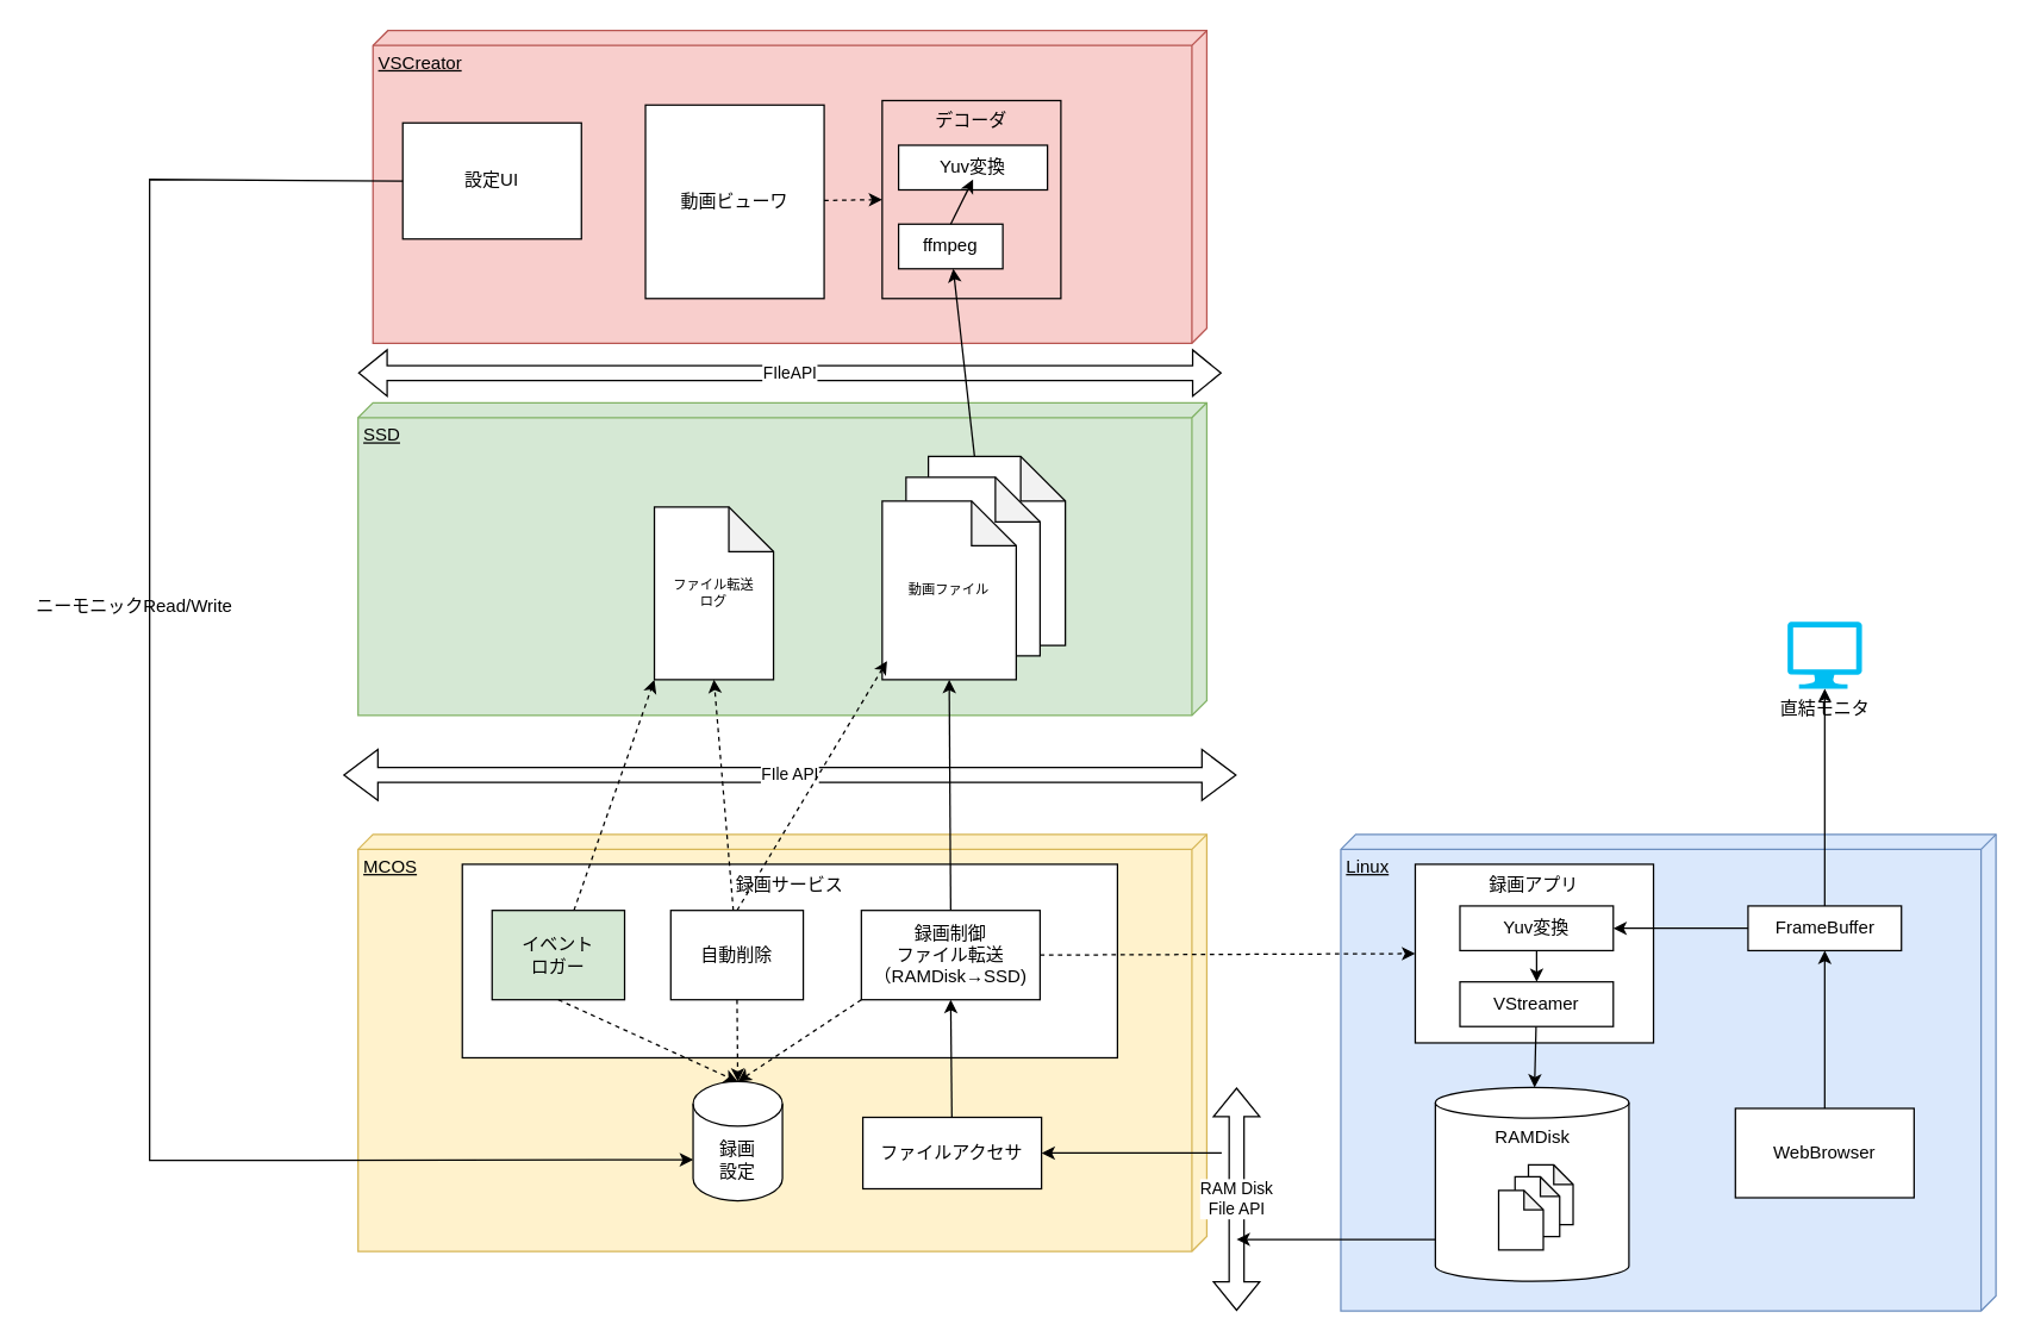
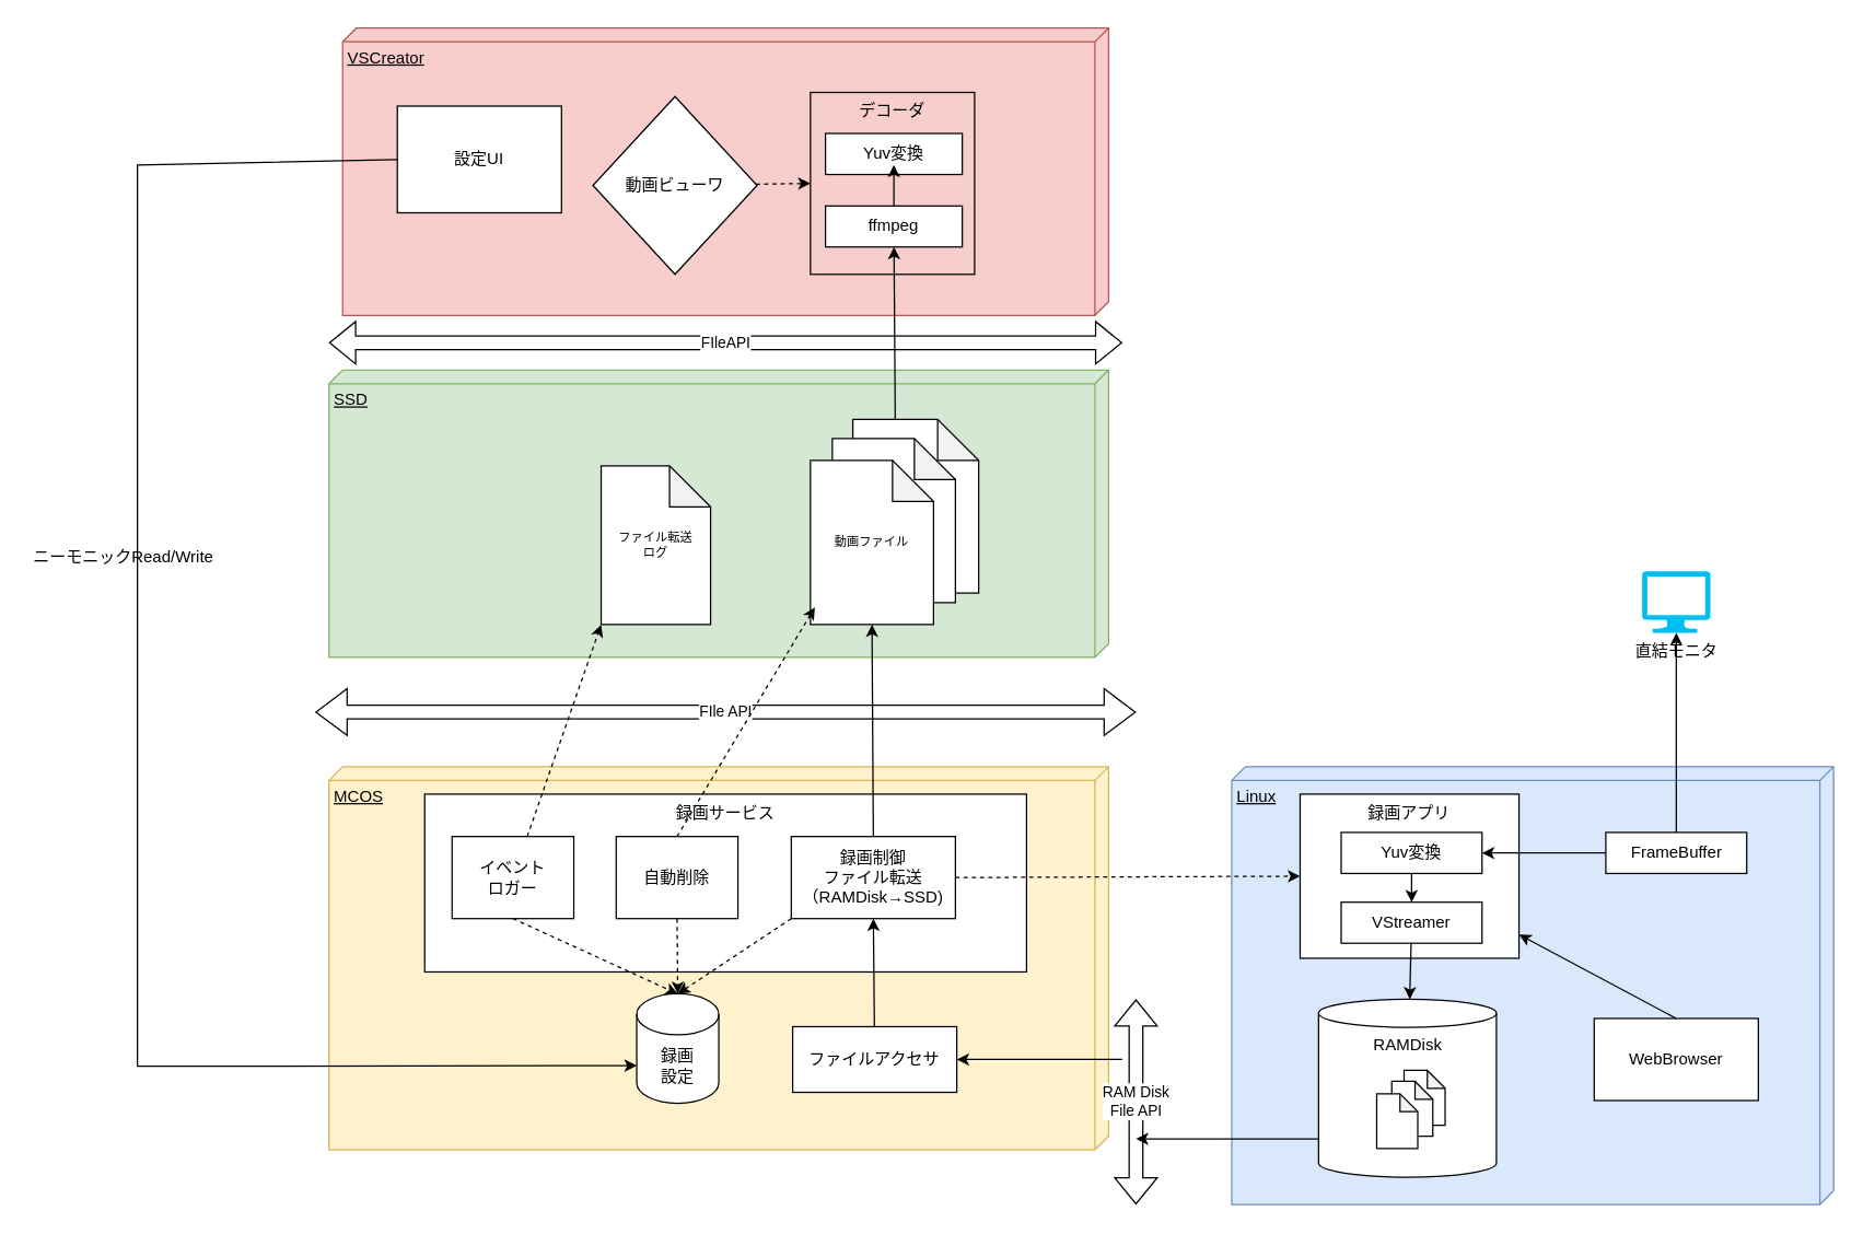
  <mxCell id="0" />
  <mxCell id="1" parent="0" />
  <mxCell id="2" value="MCOS" style="verticalAlign=top;align=left;spacingTop=8;spacingLeft=2;spacingRight=12;shape=cube;size=10;direction=south;fontStyle=4;html=1;whiteSpace=wrap;fillColor=#fff2cc;strokeColor=#d6b656;" vertex="1" parent="1"><mxGeometry x="240" y="560" width="570" height="280" as="geometry" /></mxCell>
  <mxCell id="3" value="録画サービス" style="rounded=0;whiteSpace=wrap;html=1;verticalAlign=top;" vertex="1" parent="1"><mxGeometry x="310" y="580" width="440" height="130" as="geometry" /></mxCell>
  <mxCell id="4" value="Linux" style="verticalAlign=top;align=left;spacingTop=8;spacingLeft=2;spacingRight=12;shape=cube;size=10;direction=south;fontStyle=4;html=1;whiteSpace=wrap;fillColor=#dae8fc;strokeColor=#6c8ebf;" vertex="1" parent="1"><mxGeometry x="900" y="560" width="440" height="320" as="geometry" /></mxCell>
  <mxCell id="5" value="録画アプリ" style="rounded=0;whiteSpace=wrap;html=1;verticalAlign=top;" vertex="1" parent="1"><mxGeometry x="950" y="580" width="160" height="120" as="geometry" /></mxCell>
  <mxCell id="6" value="SSD" style="verticalAlign=top;align=left;spacingTop=8;spacingLeft=2;spacingRight=12;shape=cube;size=10;direction=south;fontStyle=4;html=1;whiteSpace=wrap;fillColor=#d5e8d4;strokeColor=#82b366;" vertex="1" parent="1"><mxGeometry x="240" y="270" width="570" height="210" as="geometry" /></mxCell>
  <mxCell id="7" value="" style="shape=note;whiteSpace=wrap;html=1;backgroundOutline=1;darkOpacity=0.05;fontSize=9;" vertex="1" parent="1"><mxGeometry x="623" y="306" width="92" height="127" as="geometry" /></mxCell>
  <mxCell id="8" value="動画ファイル" style="shape=note;whiteSpace=wrap;html=1;backgroundOutline=1;darkOpacity=0.05;fontSize=9;" vertex="1" parent="1"><mxGeometry x="608" y="320" width="90" height="120" as="geometry" /></mxCell>
  <mxCell id="9" value="動画ファイル" style="shape=note;whiteSpace=wrap;html=1;backgroundOutline=1;darkOpacity=0.05;fontSize=9;" vertex="1" parent="1"><mxGeometry x="592" y="336" width="90" height="120" as="geometry" /></mxCell>
  <mxCell id="10" value="ファイル転送&lt;div&gt;ログ&lt;/div&gt;" style="shape=note;whiteSpace=wrap;html=1;backgroundOutline=1;darkOpacity=0.05;fontSize=9;" vertex="1" parent="1"><mxGeometry x="439" y="340" width="80" height="116" as="geometry" /></mxCell>
  <mxCell id="11" value="VSCreator" style="verticalAlign=top;align=left;spacingTop=8;spacingLeft=2;spacingRight=12;shape=cube;size=10;direction=south;fontStyle=4;html=1;whiteSpace=wrap;fillColor=#f8cecc;strokeColor=#b85450;" vertex="1" parent="1"><mxGeometry x="250" y="20" width="560" height="210" as="geometry" /></mxCell>
  <mxCell id="12" value="FIle API" style="shape=flexArrow;endArrow=classic;startArrow=classic;html=1;rounded=0;fillColor=default;endWidth=23.077;endSize=7.262;startWidth=23.077;startSize=7.262;" edge="1" parent="1"><mxGeometry width="100" height="100" relative="1" as="geometry"><mxPoint x="230" y="520" as="sourcePoint" /><mxPoint x="830" y="520" as="targetPoint" /><Array as="points" /></mxGeometry></mxCell>
- <mxCell id="13" value="動画ビューワ" style="rounded=0;whiteSpace=wrap;html=1;" vertex="1" parent="1"><mxGeometry x="433" y="70" width="120" height="130" as="geometry" /></mxCell>
- <mxCell id="14" value="設定UI" style="rounded=0;whiteSpace=wrap;html=1;" vertex="1" parent="1"><mxGeometry x="270" y="82" width="120" height="78" as="geometry" /></mxCell>
+ <mxCell id="13" value="動画ビューワ" style="rhombus;whiteSpace=wrap;html=1;" vertex="1" parent="1"><mxGeometry x="433" y="70" width="120" height="130" as="geometry" /></mxCell>
+ <mxCell id="14" value="設定UI" style="rounded=0;whiteSpace=wrap;html=1;" vertex="1" parent="1"><mxGeometry x="290" y="77" width="120" height="78" as="geometry" /></mxCell>
  <mxCell id="15" value="録画&lt;div&gt;設定&lt;/div&gt;" style="shape=cylinder3;whiteSpace=wrap;html=1;boundedLbl=1;backgroundOutline=1;size=15;" vertex="1" parent="1"><mxGeometry x="465" y="726" width="60" height="80" as="geometry" /></mxCell>
  <mxCell id="16" value="" style="endArrow=classic;html=1;rounded=0;exitX=0;exitY=0.5;exitDx=0;exitDy=0;entryX=0;entryY=0;entryDx=0;entryDy=52.5;entryPerimeter=0;" edge="1" parent="1" source="14" target="15"><mxGeometry width="50" height="50" relative="1" as="geometry"><mxPoint x="230" y="60" as="sourcePoint" /><mxPoint x="239" y="647.348" as="targetPoint" /><Array as="points"><mxPoint x="100" y="120" /><mxPoint x="100" y="779" /></Array></mxGeometry></mxCell>
  <mxCell id="17" value="録画制御&lt;div&gt;ファイル転送&lt;/div&gt;&lt;div&gt;（RAMDisk→SSD)&lt;/div&gt;" style="rounded=0;whiteSpace=wrap;html=1;" vertex="1" parent="1"><mxGeometry x="578" y="611" width="120" height="60" as="geometry" /></mxCell>
  <mxCell id="18" value="RAM Disk&lt;div&gt;File API&lt;/div&gt;" style="shape=flexArrow;endArrow=classic;startArrow=classic;html=1;rounded=0;" edge="1" parent="1"><mxGeometry width="100" height="100" relative="1" as="geometry"><mxPoint x="830" y="880" as="sourcePoint" /><mxPoint x="830" y="730" as="targetPoint" /></mxGeometry></mxCell>
  <mxCell id="19" value="WebBrowser" style="rounded=0;whiteSpace=wrap;html=1;" vertex="1" parent="1"><mxGeometry x="1165" y="744" width="120" height="60" as="geometry" /></mxCell>
  <mxCell id="20" value="直結モニタ" style="verticalLabelPosition=bottom;html=1;verticalAlign=top;align=center;strokeColor=none;fillColor=#00BEF2;shape=mxgraph.azure.computer;pointerEvents=1;" vertex="1" parent="1"><mxGeometry x="1200" y="417" width="50" height="45" as="geometry" /></mxCell>
  <mxCell id="21" value="FrameBuffer" style="rounded=0;whiteSpace=wrap;html=1;" vertex="1" parent="1"><mxGeometry x="1173.5" y="608" width="103" height="30" as="geometry" /></mxCell>
  <mxCell id="22" value="Yuv変換" style="rounded=0;whiteSpace=wrap;html=1;" vertex="1" parent="1"><mxGeometry x="980" y="608" width="103" height="30" as="geometry" /></mxCell>
  <mxCell id="23" value="VStreamer" style="rounded=0;whiteSpace=wrap;html=1;" vertex="1" parent="1"><mxGeometry x="980" y="659" width="103" height="30" as="geometry" /></mxCell>
  <mxCell id="24" value="RAMDisk" style="shape=cylinder3;whiteSpace=wrap;html=1;boundedLbl=1;backgroundOutline=1;size=10.231;verticalAlign=top;" vertex="1" parent="1"><mxGeometry x="963.5" y="730" width="130" height="130" as="geometry" /></mxCell>
  <mxCell id="25" value="" style="shape=note;whiteSpace=wrap;html=1;backgroundOutline=1;darkOpacity=0.05;fontSize=9;size=13;" vertex="1" parent="1"><mxGeometry x="1026" y="782" width="30" height="40" as="geometry" /></mxCell>
  <mxCell id="26" value="" style="shape=note;whiteSpace=wrap;html=1;backgroundOutline=1;darkOpacity=0.05;fontSize=9;size=13;" vertex="1" parent="1"><mxGeometry x="1017" y="790" width="30" height="40" as="geometry" /></mxCell>
  <mxCell id="27" value="" style="shape=note;whiteSpace=wrap;html=1;backgroundOutline=1;darkOpacity=0.05;fontSize=9;size=13;" vertex="1" parent="1"><mxGeometry x="1006" y="799" width="30" height="40" as="geometry" /></mxCell>
- <mxCell id="28" value="" style="endArrow=classic;html=1;rounded=0;entryX=0.5;entryY=1;entryDx=0;entryDy=0;exitX=0.5;exitY=0;exitDx=0;exitDy=0;" edge="1" parent="1" source="19" target="21"><mxGeometry width="50" height="50" relative="1" as="geometry"><mxPoint x="1220" y="746" as="sourcePoint" /><mxPoint x="1270" y="716" as="targetPoint" /></mxGeometry></mxCell>
+ <mxCell id="28" value="" style="endArrow=classic;html=1;rounded=0;exitX=0.5;exitY=0;exitDx=0;exitDy=0;" edge="1" parent="1" source="19" target="5"><mxGeometry width="50" height="50" relative="1" as="geometry"><mxPoint x="1220" y="746" as="sourcePoint" /><mxPoint x="1270" y="716" as="targetPoint" /></mxGeometry></mxCell>
  <mxCell id="29" value="" style="endArrow=classic;html=1;rounded=0;exitX=0.5;exitY=0;exitDx=0;exitDy=0;" edge="1" parent="1" source="21" target="20"><mxGeometry width="50" height="50" relative="1" as="geometry"><mxPoint x="1235" y="758" as="sourcePoint" /><mxPoint x="1235" y="659" as="targetPoint" /></mxGeometry></mxCell>
  <mxCell id="30" value="" style="endArrow=classic;html=1;rounded=0;entryX=1;entryY=0.5;entryDx=0;entryDy=0;exitX=0;exitY=0.5;exitDx=0;exitDy=0;" edge="1" parent="1" source="21" target="22"><mxGeometry width="50" height="50" relative="1" as="geometry"><mxPoint x="1235" y="751" as="sourcePoint" /><mxPoint x="1235" y="652" as="targetPoint" /></mxGeometry></mxCell>
  <mxCell id="31" value="" style="endArrow=classic;html=1;rounded=0;entryX=0.5;entryY=0;entryDx=0;entryDy=0;exitX=0.5;exitY=1;exitDx=0;exitDy=0;" edge="1" parent="1" source="22" target="23"><mxGeometry width="50" height="50" relative="1" as="geometry"><mxPoint x="1184" y="633" as="sourcePoint" /><mxPoint x="1093" y="633" as="targetPoint" /></mxGeometry></mxCell>
  <mxCell id="32" value="" style="endArrow=classic;html=1;rounded=0;" edge="1" parent="1" source="23" target="24"><mxGeometry width="50" height="50" relative="1" as="geometry"><mxPoint x="1030" y="700" as="sourcePoint" /><mxPoint x="1041" y="676" as="targetPoint" /></mxGeometry></mxCell>
  <mxCell id="33" value="" style="endArrow=classic;html=1;rounded=0;entryX=0;entryY=0.5;entryDx=0;entryDy=0;dashed=1;exitX=1;exitY=0.5;exitDx=0;exitDy=0;" edge="1" parent="1" source="17" target="5"><mxGeometry width="50" height="50" relative="1" as="geometry"><mxPoint x="700" y="630" as="sourcePoint" /><mxPoint x="680" y="660" as="targetPoint" /></mxGeometry></mxCell>
  <mxCell id="34" value="" style="endArrow=classic;html=1;rounded=0;exitX=0;exitY=0.5;exitDx=0;exitDy=0;exitPerimeter=0;" edge="1" parent="1"><mxGeometry width="50" height="50" relative="1" as="geometry"><mxPoint x="963.5" y="832" as="sourcePoint" /><mxPoint x="830" y="832" as="targetPoint" /></mxGeometry></mxCell>
  <mxCell id="35" value="" style="endArrow=classic;html=1;rounded=0;dashed=1;exitX=0;exitY=1;exitDx=0;exitDy=0;entryX=0.5;entryY=0;entryDx=0;entryDy=0;entryPerimeter=0;" edge="1" parent="1" source="17" target="15"><mxGeometry width="50" height="50" relative="1" as="geometry"><mxPoint x="510" y="730" as="sourcePoint" /><mxPoint x="560" y="680" as="targetPoint" /></mxGeometry></mxCell>
  <mxCell id="36" value="" style="endArrow=classic;html=1;rounded=0;" edge="1" parent="1" target="37"><mxGeometry width="50" height="50" relative="1" as="geometry"><mxPoint x="820" y="774" as="sourcePoint" /><mxPoint x="440" y="930" as="targetPoint" /></mxGeometry></mxCell>
  <mxCell id="37" value="ファイルアクセサ" style="rounded=0;whiteSpace=wrap;html=1;" vertex="1" parent="1"><mxGeometry x="579" y="750" width="120" height="48" as="geometry" /></mxCell>
  <mxCell id="38" value="" style="endArrow=classic;html=1;rounded=0;entryX=0.5;entryY=1;entryDx=0;entryDy=0;" edge="1" parent="1" source="37" target="17"><mxGeometry width="50" height="50" relative="1" as="geometry"><mxPoint x="530" y="940" as="sourcePoint" /><mxPoint x="638" y="750" as="targetPoint" /></mxGeometry></mxCell>
  <mxCell id="39" value="" style="endArrow=classic;html=1;rounded=0;entryX=0.5;entryY=1;entryDx=0;entryDy=0;entryPerimeter=0;exitX=0.5;exitY=0;exitDx=0;exitDy=0;" edge="1" parent="1" source="17" target="9"><mxGeometry width="50" height="50" relative="1" as="geometry"><mxPoint x="620" y="600" as="sourcePoint" /><mxPoint x="670" y="550" as="targetPoint" /></mxGeometry></mxCell>
  <mxCell id="40" value="自動削除" style="rounded=0;whiteSpace=wrap;html=1;" vertex="1" parent="1"><mxGeometry x="450" y="611" width="89" height="60" as="geometry" /></mxCell>
- <mxCell id="41" value="" style="endArrow=classic;html=1;rounded=0;dashed=1;entryX=0.5;entryY=1;entryDx=0;entryDy=0;entryPerimeter=0;" edge="1" parent="1" source="40" target="10"><mxGeometry width="50" height="50" relative="1" as="geometry"><mxPoint x="588" y="676" as="sourcePoint" /><mxPoint x="340" y="763" as="targetPoint" /></mxGeometry></mxCell>
- <mxCell id="42" value="イベント&lt;div&gt;ロガー&lt;/div&gt;" style="rounded=0;whiteSpace=wrap;html=1;fillColor=#d5e8d4;" vertex="1" parent="1"><mxGeometry x="330" y="611" width="89" height="60" as="geometry" /></mxCell>
+ <mxCell id="42" value="イベント&lt;div&gt;ロガー&lt;/div&gt;" style="rounded=0;whiteSpace=wrap;html=1;" vertex="1" parent="1"><mxGeometry x="330" y="611" width="89" height="60" as="geometry" /></mxCell>
  <mxCell id="43" value="" style="endArrow=classic;html=1;rounded=0;dashed=1;entryX=0.036;entryY=0.895;entryDx=0;entryDy=0;entryPerimeter=0;exitX=0.5;exitY=0;exitDx=0;exitDy=0;" edge="1" parent="1" source="40" target="9"><mxGeometry width="50" height="50" relative="1" as="geometry"><mxPoint x="490" y="600" as="sourcePoint" /><mxPoint x="489" y="466" as="targetPoint" /></mxGeometry></mxCell>
  <mxCell id="44" value="" style="endArrow=classic;html=1;rounded=0;dashed=1;entryX=0;entryY=1;entryDx=0;entryDy=0;entryPerimeter=0;" edge="1" parent="1" source="42" target="10"><mxGeometry width="50" height="50" relative="1" as="geometry"><mxPoint x="502" y="610" as="sourcePoint" /><mxPoint x="489" y="466" as="targetPoint" /></mxGeometry></mxCell>
  <mxCell id="45" value="デコーダ" style="rounded=0;whiteSpace=wrap;html=1;verticalAlign=top;fillColor=#f8cecc;" vertex="1" parent="1"><mxGeometry x="592" y="67" width="120" height="133" as="geometry" /></mxCell>
- <mxCell id="46" value="ffmpeg" style="rounded=0;whiteSpace=wrap;html=1;" vertex="1" parent="1"><mxGeometry x="603" y="150" width="70" height="30" as="geometry" /></mxCell>
+ <mxCell id="46" value="ffmpeg" style="rounded=0;whiteSpace=wrap;html=1;" vertex="1" parent="1"><mxGeometry x="603" y="150" width="100" height="30" as="geometry" /></mxCell>
  <mxCell id="47" value="Yuv変換" style="rounded=0;whiteSpace=wrap;html=1;" vertex="1" parent="1"><mxGeometry x="603" y="97" width="100" height="30" as="geometry" /></mxCell>
  <mxCell id="48" value="" style="endArrow=classic;html=1;rounded=0;dashed=1;exitX=0.5;exitY=1;exitDx=0;exitDy=0;entryX=0.5;entryY=0;entryDx=0;entryDy=0;entryPerimeter=0;" edge="1" parent="1" source="40" target="15"><mxGeometry width="50" height="50" relative="1" as="geometry"><mxPoint x="588" y="681" as="sourcePoint" /><mxPoint x="409" y="762" as="targetPoint" /></mxGeometry></mxCell>
  <mxCell id="49" value="" style="endArrow=classic;html=1;rounded=0;dashed=1;exitX=0.5;exitY=1;exitDx=0;exitDy=0;entryX=0.5;entryY=0;entryDx=0;entryDy=0;entryPerimeter=0;" edge="1" parent="1" source="42" target="15"><mxGeometry width="50" height="50" relative="1" as="geometry"><mxPoint x="505" y="681" as="sourcePoint" /><mxPoint x="409" y="751" as="targetPoint" /></mxGeometry></mxCell>
  <mxCell id="50" value="FIleAPI" style="shape=flexArrow;endArrow=classic;startArrow=classic;html=1;rounded=0;fillColor=default;" edge="1" parent="1"><mxGeometry width="100" height="100" relative="1" as="geometry"><mxPoint x="240" y="250" as="sourcePoint" /><mxPoint x="820" y="250" as="targetPoint" /></mxGeometry></mxCell>
  <mxCell id="51" value="" style="endArrow=classic;html=1;rounded=0;exitX=0;exitY=0;exitDx=31;exitDy=0;exitPerimeter=0;" edge="1" parent="1" source="7" target="46"><mxGeometry width="50" height="50" relative="1" as="geometry"><mxPoint x="648" y="621" as="sourcePoint" /><mxPoint x="647" y="466" as="targetPoint" /></mxGeometry></mxCell>
  <mxCell id="52" value="" style="endArrow=classic;html=1;rounded=0;exitX=0.5;exitY=0;exitDx=0;exitDy=0;entryX=0.5;entryY=0.767;entryDx=0;entryDy=0;entryPerimeter=0;" edge="1" parent="1" source="46" target="47"><mxGeometry width="50" height="50" relative="1" as="geometry"><mxPoint x="660" y="160" as="sourcePoint" /><mxPoint x="640" y="112" as="targetPoint" /><Array as="points" /></mxGeometry></mxCell>
  <mxCell id="53" value="" style="endArrow=classic;html=1;rounded=0;dashed=1;entryX=0;entryY=0.5;entryDx=0;entryDy=0;" edge="1" parent="1" source="13" target="45"><mxGeometry width="50" height="50" relative="1" as="geometry"><mxPoint x="505" y="621" as="sourcePoint" /><mxPoint x="605" y="453" as="targetPoint" /></mxGeometry></mxCell>
  <mxCell id="54" value="ニーモニックRead/Write" style="text;html=1;align=center;verticalAlign=middle;whiteSpace=wrap;rounded=0;" vertex="1" parent="1"><mxGeometry x="20" y="383" width="140" height="47" as="geometry" /></mxCell>
